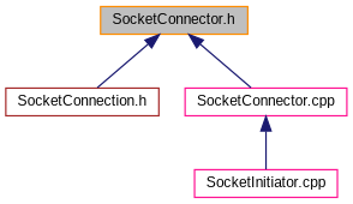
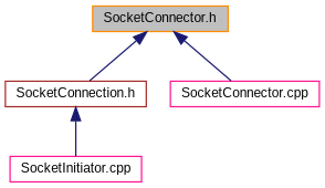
  digraph {
    fontname="Liberation Sans"
    node [color=deeppink fillcolor=white fontname="Liberation Sans" fontsize=10 shape=record style=filled]
    edge [color=midnightblue dir=back fontname="Liberation Sans" fontsize=10 labelfontname=Helvetica labelfontsize=10 style=solid]
    n1 [color=darkorange fillcolor=grey75 fontcolor=black height=0.2 label="SocketConnector.h" width=0.4]
    n2 [color=brown height=0.2 label="SocketConnection.h" width=0.4]
    n3 [height=0.2 label="SocketConnector.cpp" width=0.4]
    n4 [height=0.2 label="SocketInitiator.cpp" width=0.4]
    n1 -> n2
    n1 -> n3
-   n3 -> n4
+   n2 -> n4
  }
